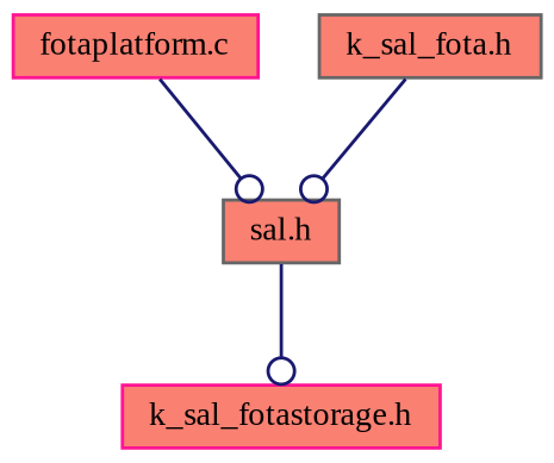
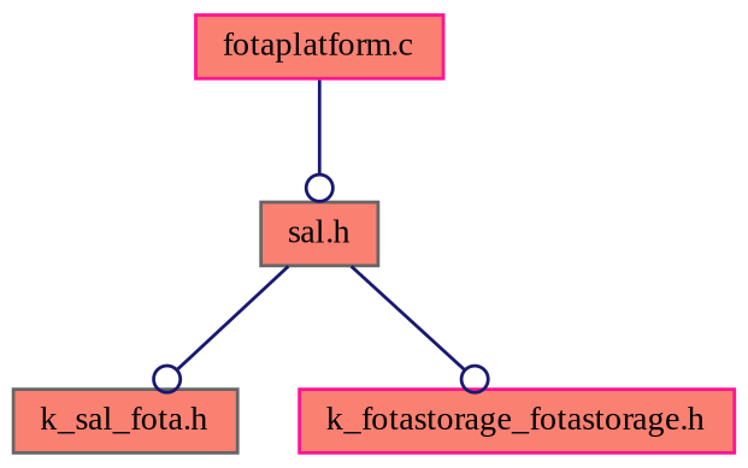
  digraph {
    fontname="Liberation Serif"
    node [color=deeppink fillcolor=salmon fontname="Liberation Serif" fontsize=10 shape=record style=filled]
    edge [arrowhead=odot color=midnightblue fontname="Liberation Serif" fontsize=10 labelfontname=Helvetica labelfontsize=10 style=solid]
    n1 [fontcolor=black height=0.2 label="fotaplatform.c" width=0.4]
    n2 [color=gray40 height=0.2 label="sal.h" width=0.4]
    n3 [color=gray40 height=0.2 label="k_sal_fota.h" width=0.4]
-   n4 [height=0.2 label="k_sal_fotastorage.h" width=0.4]
+   n4 [height=0.2 label="k_fotastorage_fotastorage.h" width=0.4]
    n1 -> n2
-   n3 -> n2
+   n2 -> n3
    n2 -> n4
  }
